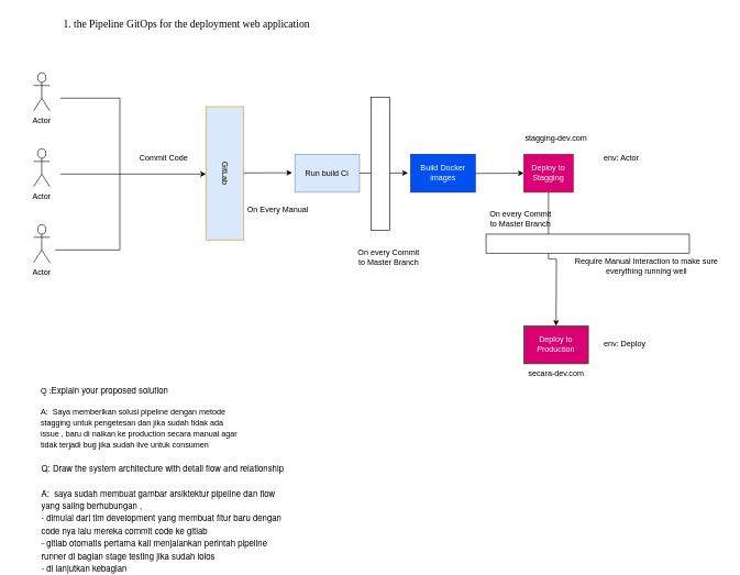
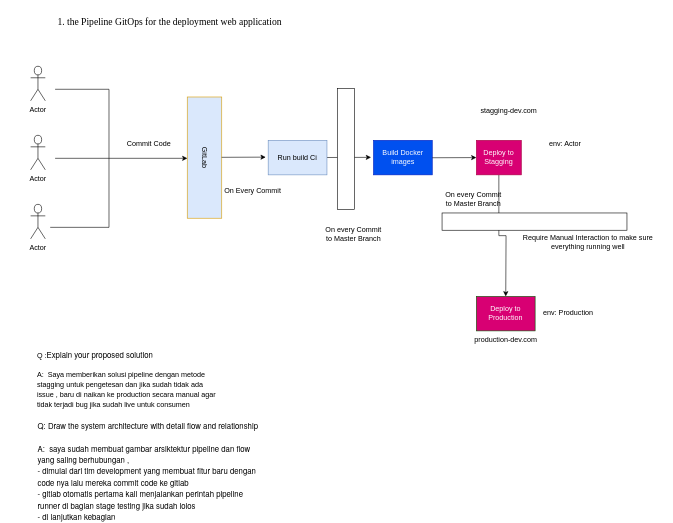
  <mxCell id="0" />
  <mxCell id="1" parent="0" />
  <mxCell id="2" value="" style="group;movable=0;resizable=0;rotatable=0;deletable=0;editable=0;connectable=0;" parent="1" vertex="1" connectable="0"><mxGeometry x="50" y="110" width="1004.51" height="471.224" as="geometry" /></mxCell>
  <mxCell id="3" value="Actor" style="shape=umlActor;verticalLabelPosition=bottom;verticalAlign=top;html=1;outlineConnect=0;" parent="2" vertex="1"><mxGeometry width="24.5" height="57.551" as="geometry" /></mxCell>
  <mxCell id="4" value="Actor" style="shape=umlActor;verticalLabelPosition=bottom;verticalAlign=top;html=1;outlineConnect=0;" parent="2" vertex="1"><mxGeometry y="115.102" width="24.5" height="57.551" as="geometry" /></mxCell>
  <mxCell id="5" value="Actor" style="shape=umlActor;verticalLabelPosition=bottom;verticalAlign=top;html=1;outlineConnect=0;" parent="2" vertex="1"><mxGeometry y="230.204" width="24.5" height="57.551" as="geometry" /></mxCell>
  <mxCell id="6" value="" style="endArrow=none;html=1;rounded=0;" parent="2" edge="1"><mxGeometry width="50" height="50" relative="1" as="geometry"><mxPoint x="40.834" y="38.367" as="sourcePoint" /><mxPoint x="130.668" y="38.367" as="targetPoint" /></mxGeometry></mxCell>
  <mxCell id="7" value="" style="endArrow=none;html=1;rounded=0;" parent="2" edge="1"><mxGeometry width="50" height="50" relative="1" as="geometry"><mxPoint x="40.834" y="153.469" as="sourcePoint" /><mxPoint x="130.668" y="153.469" as="targetPoint" /></mxGeometry></mxCell>
  <mxCell id="8" value="" style="endArrow=none;html=1;rounded=0;" parent="2" edge="1"><mxGeometry width="50" height="50" relative="1" as="geometry"><mxPoint x="32.667" y="268.571" as="sourcePoint" /><mxPoint x="130.668" y="268.571" as="targetPoint" /></mxGeometry></mxCell>
  <mxCell id="9" value="" style="endArrow=none;html=1;rounded=0;" parent="2" edge="1"><mxGeometry width="50" height="50" relative="1" as="geometry"><mxPoint x="130.668" y="38.367" as="sourcePoint" /><mxPoint x="130.668" y="268.571" as="targetPoint" /></mxGeometry></mxCell>
  <mxCell id="10" value="" style="endArrow=classic;html=1;rounded=0;" parent="2" edge="1"><mxGeometry width="50" height="50" relative="1" as="geometry"><mxPoint x="130.668" y="153.469" as="sourcePoint" /><mxPoint x="261.336" y="153.469" as="targetPoint" /></mxGeometry></mxCell>
  <mxCell id="11" value="Commit Code" style="text;html=1;align=center;verticalAlign=middle;resizable=0;points=[];autosize=1;strokeColor=none;fillColor=none;" parent="2" vertex="1"><mxGeometry x="147.001" y="115.102" width="100" height="30" as="geometry" /></mxCell>
  <mxCell id="12" value="GitLab" style="rounded=0;whiteSpace=wrap;html=1;rotation=90;fillColor=#dae8fc;strokeColor=#d79b00;" parent="2" vertex="1"><mxGeometry x="188.856" y="123.495" width="202.127" height="57.551" as="geometry" /></mxCell>
  <mxCell id="13" value="" style="endArrow=classic;html=1;rounded=0;" parent="2" edge="1"><mxGeometry width="50" height="50" relative="1" as="geometry"><mxPoint x="318.503" y="151.791" as="sourcePoint" /><mxPoint x="392.004" y="151.551" as="targetPoint" /><Array as="points"><mxPoint x="383.837" y="151.551" /></Array></mxGeometry></mxCell>
  <mxCell id="14" value="" style="endArrow=classic;html=1;rounded=0;" parent="2" edge="1"><mxGeometry width="50" height="50" relative="1" as="geometry"><mxPoint x="494.088" y="152.107" as="sourcePoint" /><mxPoint x="567.589" y="151.868" as="targetPoint" /><Array as="points"><mxPoint x="559.422" y="151.868" /></Array></mxGeometry></mxCell>
  <mxCell id="15" value="Run build Ci" style="rounded=0;whiteSpace=wrap;html=1;fillColor=#dae8fc;strokeColor=#6c8ebf;" parent="2" vertex="1"><mxGeometry x="396.087" y="123.495" width="98.001" height="57.551" as="geometry" /></mxCell>
- <mxCell id="16" value="On Every Manual" style="text;html=1;align=center;verticalAlign=middle;resizable=0;points=[];autosize=1;strokeColor=none;fillColor=none;" parent="2" vertex="1"><mxGeometry x="310.336" y="191.837" width="120" height="30" as="geometry" /></mxCell>
+ <mxCell id="16" value="On Every Commit" style="text;html=1;align=center;verticalAlign=middle;resizable=0;points=[];autosize=1;strokeColor=none;fillColor=none;" parent="2" vertex="1"><mxGeometry x="310.336" y="191.837" width="120" height="30" as="geometry" /></mxCell>
  <mxCell id="17" value="On every Commit&lt;br&gt;to Master Branch" style="text;html=1;align=center;verticalAlign=middle;resizable=0;points=[];autosize=1;strokeColor=none;fillColor=none;" parent="2" vertex="1"><mxGeometry x="477.755" y="258.98" width="120" height="40" as="geometry" /></mxCell>
  <mxCell id="18" value="Build Docker images" style="rounded=0;whiteSpace=wrap;html=1;fillColor=#0050ef;fontColor=#ffffff;strokeColor=#001DBC;" parent="2" vertex="1"><mxGeometry x="571.672" y="123.495" width="98.001" height="57.551" as="geometry" /></mxCell>
  <mxCell id="19" value="" style="endArrow=classic;html=1;rounded=0;" parent="2" edge="1"><mxGeometry width="50" height="50" relative="1" as="geometry"><mxPoint x="669.673" y="152.51" as="sourcePoint" /><mxPoint x="743.174" y="152.27" as="targetPoint" /><Array as="points"><mxPoint x="735.007" y="152.27" /></Array></mxGeometry></mxCell>
  <mxCell id="20" style="edgeStyle=orthogonalEdgeStyle;rounded=0;orthogonalLoop=1;jettySize=auto;html=1;" parent="2" source="21" edge="1"><mxGeometry relative="1" as="geometry"><mxPoint x="792.175" y="383.673" as="targetPoint" /></mxGeometry></mxCell>
  <mxCell id="21" value="Deploy to Stagging" style="rounded=0;whiteSpace=wrap;html=1;fillColor=#d80073;fontColor=#ffffff;strokeColor=#A50040;" parent="2" vertex="1"><mxGeometry x="743.174" y="123.495" width="75" height="57.551" as="geometry" /></mxCell>
  <mxCell id="22" value="env: Actor" style="text;html=1;align=center;verticalAlign=middle;resizable=0;points=[];autosize=1;strokeColor=none;fillColor=none;" parent="2" vertex="1"><mxGeometry x="841.175" y="115.102" width="100" height="30" as="geometry" /></mxCell>
  <mxCell id="23" value="" style="rounded=0;whiteSpace=wrap;html=1;rotation=-180;" parent="2" vertex="1"><mxGeometry x="686.007" y="244.592" width="308.295" height="28.776" as="geometry" /></mxCell>
  <mxCell id="24" value="Deploy to Production" style="rounded=0;whiteSpace=wrap;html=1;fillColor=#d80073;fontColor=#ffffff;strokeColor=#005700;" parent="2" vertex="1"><mxGeometry x="743.174" y="383.673" width="98.001" height="57.551" as="geometry" /></mxCell>
- <mxCell id="25" value="env: Deploy" style="text;html=1;align=center;verticalAlign=middle;resizable=0;points=[];autosize=1;strokeColor=none;fillColor=none;" parent="2" vertex="1"><mxGeometry x="841.178" y="397.453" width="110" height="30" as="geometry" /></mxCell>
+ <mxCell id="25" value="env: Production" style="text;html=1;align=center;verticalAlign=middle;resizable=0;points=[];autosize=1;strokeColor=none;fillColor=none;" parent="2" vertex="1"><mxGeometry x="841.178" y="397.453" width="110" height="30" as="geometry" /></mxCell>
  <mxCell id="26" value="Require Manual Interaction to make sure&lt;br&gt;everything running well" style="text;html=1;align=center;verticalAlign=middle;resizable=0;points=[];autosize=1;strokeColor=none;fillColor=none;" parent="2" vertex="1"><mxGeometry x="808.508" y="273.367" width="240" height="40" as="geometry" /></mxCell>
  <mxCell id="27" value="On every Commit&lt;br&gt;to Master Branch" style="text;html=1;align=center;verticalAlign=middle;resizable=0;points=[];autosize=1;strokeColor=none;fillColor=none;" parent="2" vertex="1"><mxGeometry x="677.84" y="201.429" width="120" height="40" as="geometry" /></mxCell>
- <mxCell id="28" value="stagging-dev.com" style="text;html=1;align=center;verticalAlign=middle;resizable=0;points=[];autosize=1;strokeColor=none;fillColor=none;" parent="2" vertex="1"><mxGeometry x="732.177" y="85.099" width="120" height="30" as="geometry" /></mxCell>
- <mxCell id="29" value="secara-dev.com" style="text;html=1;align=center;verticalAlign=middle;resizable=0;points=[];autosize=1;strokeColor=none;fillColor=none;" parent="2" vertex="1"><mxGeometry x="727.174" y="441.224" width="130" height="30" as="geometry" /></mxCell>
+ <mxCell id="28" value="stagging-dev.com" style="text;html=1;align=center;verticalAlign=middle;resizable=0;points=[];autosize=1;strokeColor=none;fillColor=none;" parent="2" vertex="1"><mxGeometry x="737.177" y="60.099" width="120" height="30" as="geometry" /></mxCell>
+ <mxCell id="29" value="production-dev.com" style="text;html=1;align=center;verticalAlign=middle;resizable=0;points=[];autosize=1;strokeColor=none;fillColor=none;" parent="2" vertex="1"><mxGeometry x="727.174" y="441.224" width="130" height="30" as="geometry" /></mxCell>
  <mxCell id="30" value="" style="rounded=0;whiteSpace=wrap;html=1;rotation=90;fillColor=default;" parent="2" vertex="1"><mxGeometry x="424.671" y="123.495" width="202.127" height="28.776" as="geometry" /></mxCell>
  <mxCell id="31" value="&lt;div style=&quot;text-align: start;&quot; title=&quot;Page 2&quot; class=&quot;page&quot;&gt;&lt;div style=&quot;background-color: rgb(255, 255, 255);&quot; class=&quot;section&quot;&gt;&lt;div class=&quot;layoutArea&quot;&gt;&lt;div class=&quot;column&quot;&gt;&lt;ol&gt;&lt;li style=&quot;font-size: 12pt; font-family: Verdana;&quot;&gt;&lt;p&gt;&lt;span style=&quot;font-size: 12pt;&quot;&gt;the Pipeline GitOps for the deployment web application&lt;/span&gt;&lt;/p&gt;&lt;/li&gt;&lt;/ol&gt;&lt;/div&gt;&lt;/div&gt;&lt;/div&gt;&lt;/div&gt;" style="text;html=1;strokeColor=none;fillColor=none;align=center;verticalAlign=middle;whiteSpace=wrap;rounded=0;" parent="1" vertex="1"><mxGeometry x="20" y="20" width="500" height="30" as="geometry" /></mxCell>
  <mxCell id="32" value="&lt;div style=&quot;text-align: left;&quot;&gt;&lt;br&gt;&lt;/div&gt;&lt;div style=&quot;text-align: left;&quot;&gt;Q :&lt;span style=&quot;font-family: &amp;quot;Helvetica Neue&amp;quot;; font-size: 13px;&quot;&gt;Explain your proposed solution&lt;/span&gt;&lt;/div&gt;&lt;span style=&quot;font-family: &amp;quot;Helvetica Neue&amp;quot;; font-size: 13px;&quot;&gt;&lt;div style=&quot;text-align: left;&quot;&gt;&lt;span style=&quot;font-family: Helvetica; font-size: 12px;&quot;&gt;&lt;br&gt;&lt;/span&gt;&lt;/div&gt;&lt;div style=&quot;text-align: left;&quot;&gt;&lt;span style=&quot;font-family: Helvetica; font-size: 12px;&quot;&gt;A: &amp;nbsp;Saya memberikan solusi pipeline dengan metode stagging untuk pengetesan dan jika sudah tidak ada issue , baru di naikan ke production secara manual agar tidak terjadi bug jika sudah live untuk consumen&lt;/span&gt;&lt;/div&gt;&lt;/span&gt;" style="text;html=1;strokeColor=none;fillColor=none;align=center;verticalAlign=middle;whiteSpace=wrap;rounded=0;" vertex="1" parent="1"><mxGeometry x="60" y="610" width="310" height="30" as="geometry" /></mxCell>
  <mxCell id="33" value="&lt;p style=&quot;margin: 0px; font-stretch: normal; font-size: 13px; line-height: normal; font-family: &amp;quot;Helvetica Neue&amp;quot;;&quot;&gt;Q: Draw the system architecture with detail flow and relationship&lt;/p&gt;&lt;p style=&quot;margin: 0px; font-stretch: normal; font-size: 13px; line-height: normal; font-family: &amp;quot;Helvetica Neue&amp;quot;;&quot;&gt;&lt;br&gt;&lt;/p&gt;&lt;p style=&quot;margin: 0px; font-stretch: normal; font-size: 13px; line-height: normal; font-family: &amp;quot;Helvetica Neue&amp;quot;;&quot;&gt;A: &amp;nbsp;saya sudah membuat gambar arsiktektur pipeline dan flow yang saling berhubungan ,&amp;nbsp;&lt;/p&gt;&lt;p style=&quot;margin: 0px; font-stretch: normal; font-size: 13px; line-height: normal; font-family: &amp;quot;Helvetica Neue&amp;quot;;&quot;&gt;- dimulai dari tim development yang membuat fitur baru dengan code nya lalu mereka commit code ke gitlab&lt;/p&gt;&lt;p style=&quot;margin: 0px; font-stretch: normal; font-size: 13px; line-height: normal; font-family: &amp;quot;Helvetica Neue&amp;quot;;&quot;&gt;- gitlab otomatis pertama kali menjalankan perintah pipeline runner di bagian stage testing jika sudah lolos&lt;/p&gt;&lt;p style=&quot;margin: 0px; font-stretch: normal; font-size: 13px; line-height: normal; font-family: &amp;quot;Helvetica Neue&amp;quot;;&quot;&gt;- di lanjutkan kebagian&amp;nbsp;&lt;/p&gt;" style="text;html=1;strokeColor=none;fillColor=none;align=left;verticalAlign=middle;whiteSpace=wrap;rounded=0;" vertex="1" parent="1"><mxGeometry x="60" y="770" width="380" height="30" as="geometry" /></mxCell>
